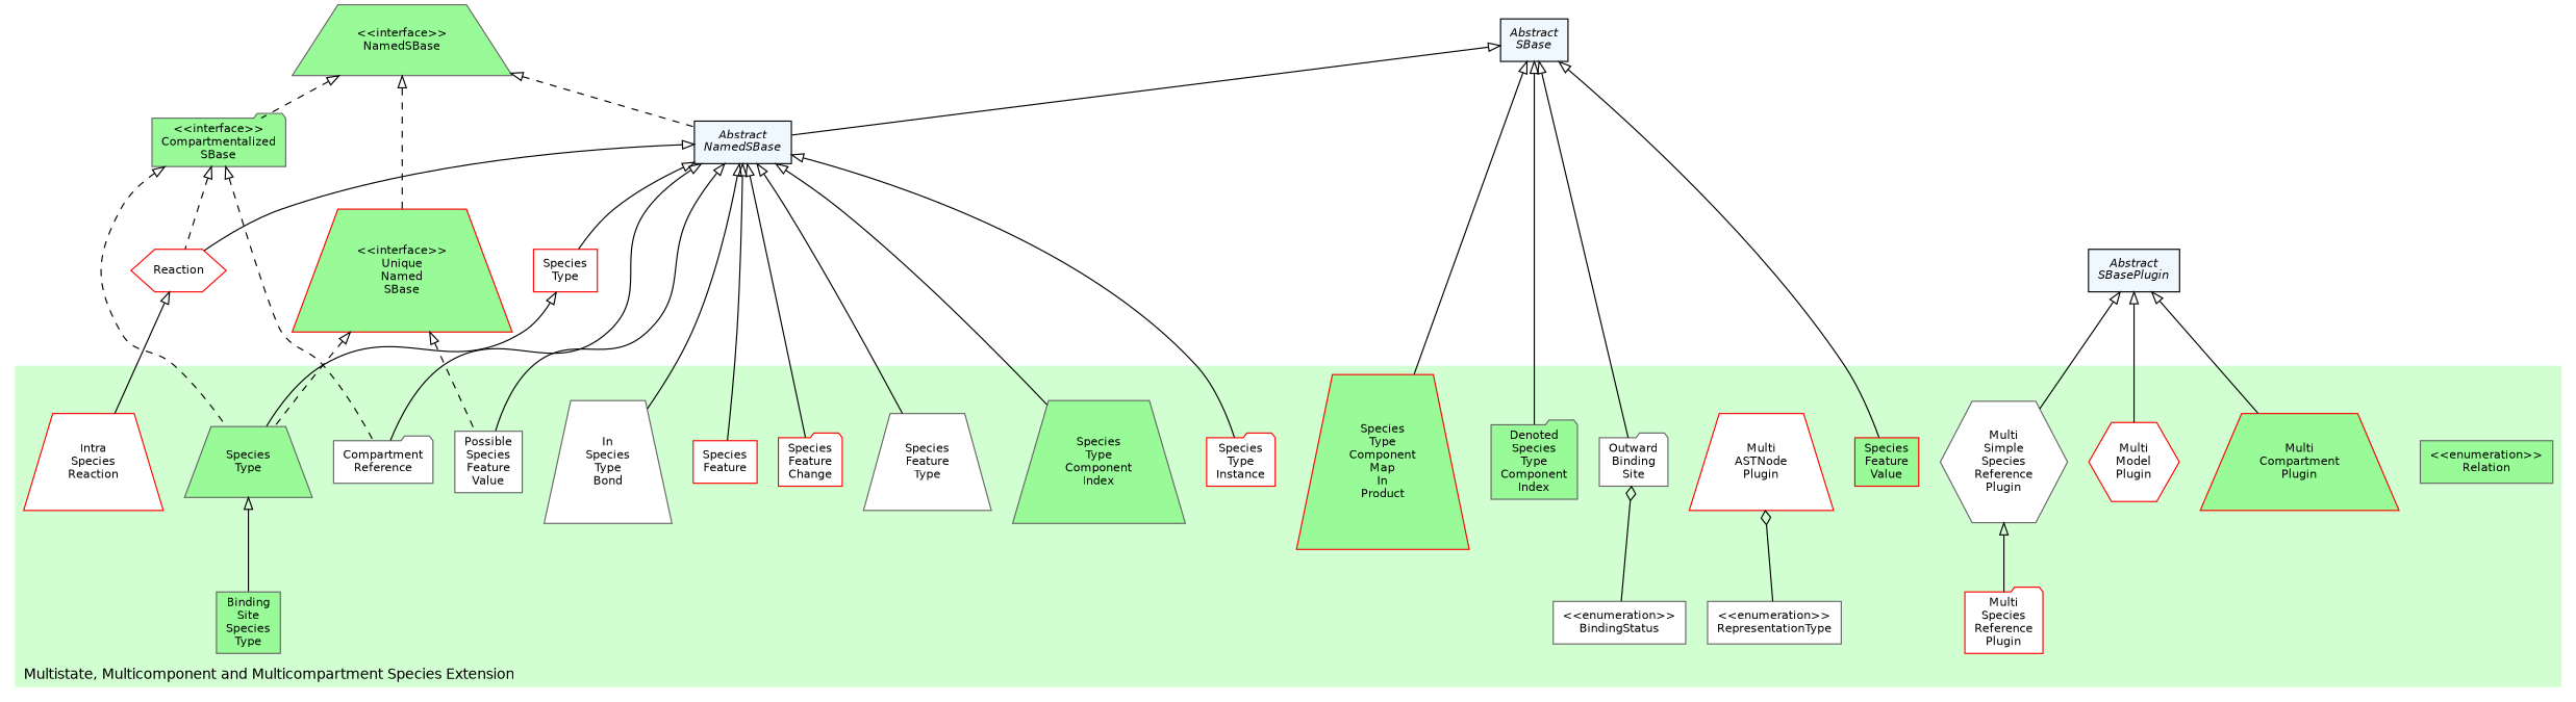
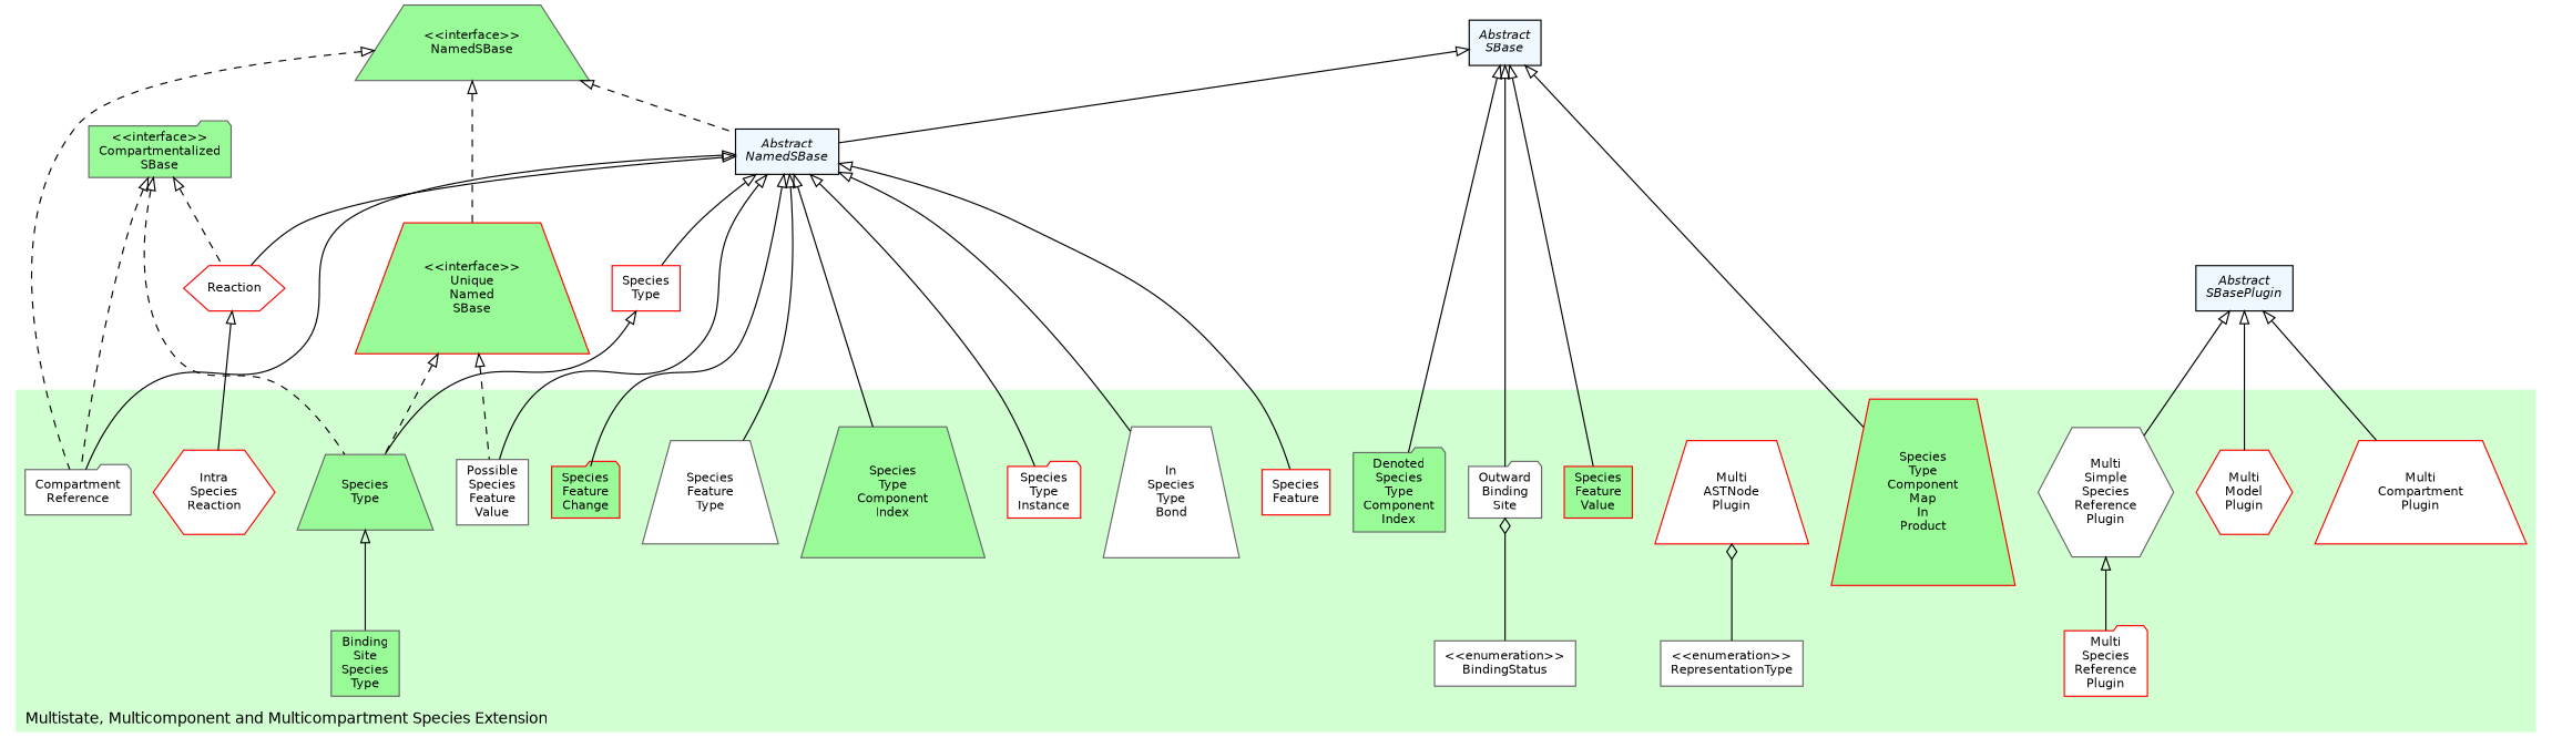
  strict digraph {
    nodesep=0.25
    ranksep=0.5
    node [color=gray40 fillcolor=white fontname=Helvetica fontsize=10 shape=box style=filled]
    edge [arrowtail=empty dir=back fontname=Helvetica fontsize=10 labelfontname=Helvetica labelfontsize=10]
    n1 [label="<<enumeration>>\nBindingStatus"]
-   n2 [fillcolor=palegreen label="<<enumeration>>\nRelation"]
    n3 [label="<<enumeration>>\nRepresentationType"]
    n4 [fillcolor=palegreen label="Binding\nSite\nSpecies\nType"]
    n5 [label="Compartment\nReference" shape=folder]
    n6 [fillcolor=palegreen label="Denoted\nSpecies\nType\nComponent\nIndex" shape=folder]
    n7 [label="In\nSpecies\nType\nBond" shape=trapezium]
-   n8 [color=red label="Intra\nSpecies\nReaction" shape=trapezium]
+   n8 [color=red label="Intra\nSpecies\nReaction" shape=hexagon]
    n9 [color=red label="Multi\nASTNode\nPlugin" shape=trapezium]
-   n10 [color=red fillcolor=palegreen label="Multi\nCompartment\nPlugin" shape=trapezium]
+   n10 [color=red label="Multi\nCompartment\nPlugin" shape=trapezium]
    n11 [color=red label="Multi\nModel\nPlugin" shape=hexagon]
    n12 [label="Multi\nSimple\nSpecies\nReference\nPlugin" shape=hexagon]
    n13 [color=red label="Multi\nSpecies\nReference\nPlugin" shape=folder]
    n14 [label="Outward\nBinding\nSite" shape=folder]
    n15 [label="Possible\nSpecies\nFeature\nValue"]
    n16 [color=red label="Species\nFeature"]
-   n17 [color=red label="Species\nFeature\nChange" shape=folder]
+   n17 [color=red fillcolor=palegreen label="Species\nFeature\nChange" shape=folder]
    n18 [label="Species\nFeature\nType" shape=trapezium]
    n19 [color=red fillcolor=palegreen label="Species\nFeature\nValue"]
    n20 [fillcolor=palegreen label="Species\nType" shape=trapezium]
    n21 [fillcolor=palegreen label="Species\nType\nComponent\nIndex" shape=trapezium]
    n22 [color=red fillcolor=palegreen label="Species\nType\nComponent\nMap\nIn\nProduct" shape=trapezium]
    n23 [color=red label="Species\nType\nInstance" shape=folder]
    n24 [color=red label=Reaction shape=hexagon]
    n25 [fillcolor=palegreen label="<<interface>>\nCompartmentalized\nSBase" shape=folder]
    n26 [fillcolor=palegreen label="<<interface>>\nNamedSBase" shape=trapezium]
    n27 [color=red fillcolor=palegreen label="<<interface>>\nUnique\nNamed\nSBase" shape=trapezium]
    n28 [fillcolor="#F0F8FF" label=<<font><I>Abstract<br/>NamedSBase</I></font>> color=""]
    n29 [color=red label="Species\nType"]
    n30 [fillcolor="#F0F8FF" label=<<font><I>Abstract<br/>SBase</I></font>> color=""]
    n31 [fillcolor="#F0F8FF" label=<<font><I>Abstract<br/>SBasePlugin</I></font>> color=""]
    subgraph cluster_1 {
      color="#ffffff"
      fillcolor="#d2ffd2"
      fontname=Helvetica
      fontsize=12
      label="Multistate, Multicomponent and Multicompartment Species Extension"
      labeljust=l
      labelloc=b
      style=filled
      n1
-     n2
      n3
      n4
      n5
      n6
      n7
      n8
      n9
      n10
      n11
      n12
      n13
      n14
      n15
      n16
      n17
      n18
      n19
      n20
      n21
      n22
      n23
    }
    n9 -> n3 [arrowtail=odiamond]
    n12 -> n13
    n14 -> n1 [arrowtail=odiamond]
    n20 -> n4
    n24 -> n8
    n25 -> n5 [style=dashed]
    n25 -> n20 [style=dashed]
    n25 -> n24 [style=dashed]
-   n26 -> n25 [style=dashed]
+   n26 -> n5 [style=dashed]
    n26 -> n27 [style=dashed]
    n26 -> n28 [style=dashed]
    n27 -> n15 [style=dashed]
    n27 -> n20 [style=dashed]
    n28 -> n5
    n28 -> n7
    n28 -> n15
    n28 -> n16
    n28 -> n17
    n28 -> n18
    n28 -> n21
    n28 -> n23
    n28 -> n24
    n28 -> n29
    n29 -> n20
    n30 -> n6
    n30 -> n14
    n30 -> n19
    n30 -> n22
    n30 -> n28
    n31 -> n10
    n31 -> n11
    n31 -> n12
  }
